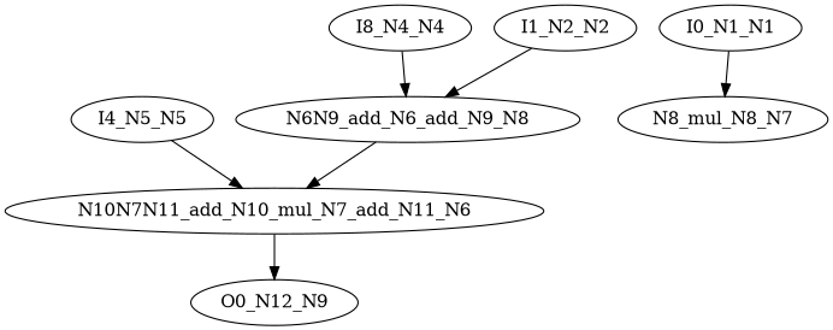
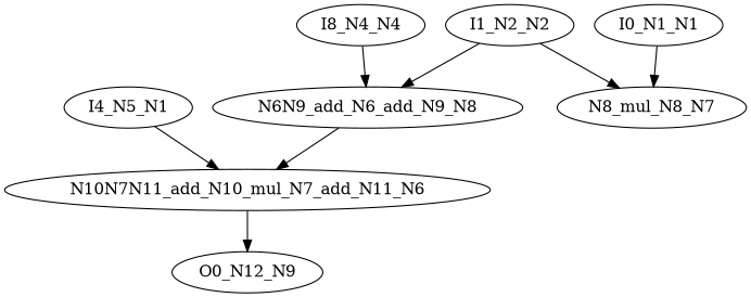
  digraph {
    node [color=black ntype=invar]
    n1 [label=N6N9_add_N6_add_N9_N8 ntype=operation]
    n2 [label=N10N7N11_add_N10_mul_N7_add_N11_N6 ntype=operation]
    n3 [label=O0_N12_N9 ntype=outvar]
    n4 [label=I0_N1_N1]
    n5 [label=N8_mul_N8_N7 ntype=operation]
    n6 [label=I1_N2_N2]
    n7 [label=I8_N4_N4]
-   n8 [label=I4_N5_N5]
+   n8 [label=I4_N5_N1]
    n1 -> n2
    n2 -> n3
    n4 -> n5
    n6 -> n1
+   n6 -> n5
    n7 -> n1
    n8 -> n2
  }
